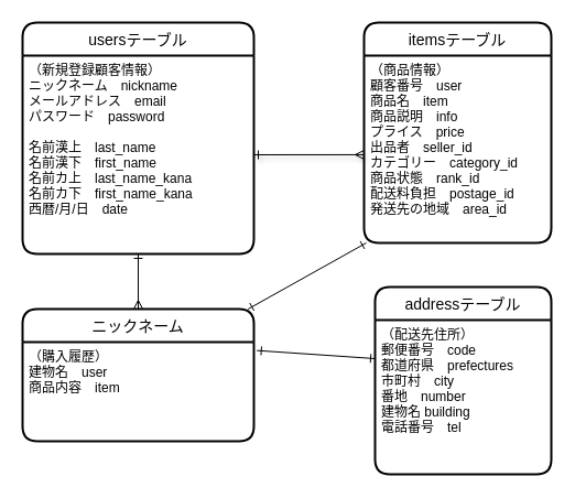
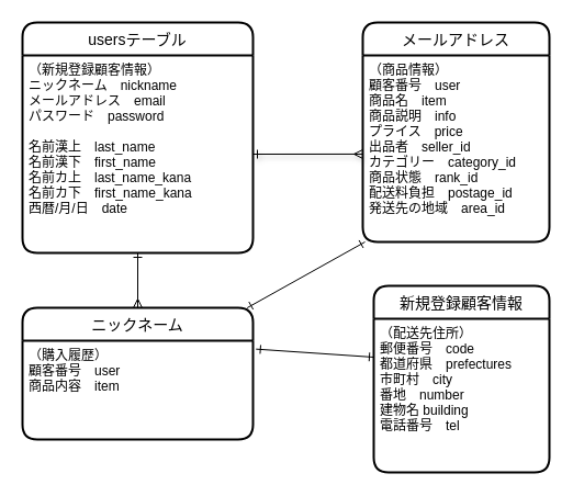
  <mxCell id="0" />
  <mxCell id="1" parent="0" />
  <mxCell id="2" value="usersテーブル" style="swimlane;childLayout=stackLayout;horizontal=1;startSize=30;horizontalStack=0;rounded=1;fontSize=14;fontStyle=0;strokeWidth=2;resizeParent=0;resizeLast=1;shadow=0;dashed=0;align=center;" parent="1" vertex="1"><mxGeometry x="20" y="20" width="210" height="210" as="geometry" /></mxCell>
  <mxCell id="3" value="（新規登録顧客情報）&#10;ニックネーム　nickname&#10;メールアドレス　email&#10;パスワード　password&#10;&#10;名前漢上　last_name&#10;名前漢下　first_name&#10;名前カ上　last_name_kana&#10;名前カ下　first_name_kana&#10;西暦/月/日　date" style="align=left;strokeColor=none;fillColor=none;spacingLeft=4;fontSize=12;verticalAlign=top;resizable=0;rotatable=0;part=1;" parent="2" vertex="1"><mxGeometry y="30" width="210" height="180" as="geometry" /></mxCell>
- <mxCell id="4" value="itemsテーブル" style="swimlane;childLayout=stackLayout;horizontal=1;startSize=30;horizontalStack=0;rounded=1;fontSize=14;fontStyle=0;strokeWidth=2;resizeParent=0;resizeLast=1;shadow=0;dashed=0;align=center;" parent="1" vertex="1"><mxGeometry x="330" y="20" width="170" height="200" as="geometry" /></mxCell>
+ <mxCell id="4" value="メールアドレス" style="swimlane;childLayout=stackLayout;horizontal=1;startSize=30;horizontalStack=0;rounded=1;fontSize=14;fontStyle=0;strokeWidth=2;resizeParent=0;resizeLast=1;shadow=0;dashed=0;align=center;" parent="1" vertex="1"><mxGeometry x="330" y="20" width="170" height="200" as="geometry" /></mxCell>
  <mxCell id="5" value="（商品情報）&#10;顧客番号　user&#10;商品名　item&#10;商品説明　info&#10;プライス　price&#10;出品者　seller_id&#10;カテゴリー　category_id&#10;商品状態　rank_id&#10;配送料負担　postage_id&#10;発送先の地域　area_id" style="align=left;strokeColor=none;fillColor=none;spacingLeft=4;fontSize=12;verticalAlign=top;resizable=0;rotatable=0;part=1;" parent="4" vertex="1"><mxGeometry y="30" width="170" height="170" as="geometry" /></mxCell>
- <mxCell id="6" value="addressテーブル" style="swimlane;childLayout=stackLayout;horizontal=1;startSize=30;horizontalStack=0;rounded=1;fontSize=14;fontStyle=0;strokeWidth=2;resizeParent=0;resizeLast=1;shadow=0;dashed=0;align=center;" parent="1" vertex="1"><mxGeometry x="340" y="260" width="160" height="170" as="geometry" /></mxCell>
+ <mxCell id="6" value="新規登録顧客情報" style="swimlane;childLayout=stackLayout;horizontal=1;startSize=30;horizontalStack=0;rounded=1;fontSize=14;fontStyle=0;strokeWidth=2;resizeParent=0;resizeLast=1;shadow=0;dashed=0;align=center;" parent="1" vertex="1"><mxGeometry x="340" y="260" width="160" height="170" as="geometry" /></mxCell>
  <mxCell id="7" value="（配送先住所）&#10;郵便番号　code&#10;都道府県　prefectures&#10;市町村　city&#10;番地　number&#10;建物名 building&#10;電話番号　tel" style="align=left;strokeColor=none;fillColor=none;spacingLeft=4;fontSize=12;verticalAlign=top;resizable=0;rotatable=0;part=1;" parent="6" vertex="1"><mxGeometry y="30" width="160" height="140" as="geometry" /></mxCell>
  <mxCell id="8" value="ニックネーム" style="swimlane;childLayout=stackLayout;horizontal=1;startSize=30;horizontalStack=0;rounded=1;fontSize=14;fontStyle=0;strokeWidth=2;resizeParent=0;resizeLast=1;shadow=0;dashed=0;align=center;" parent="1" vertex="1"><mxGeometry x="20" y="280" width="210" height="120" as="geometry" /></mxCell>
- <mxCell id="9" value="（購入履歴）&#10;建物名　user&#10;商品内容　item" style="align=left;strokeColor=none;fillColor=none;spacingLeft=4;fontSize=12;verticalAlign=top;resizable=0;rotatable=0;part=1;" parent="8" vertex="1"><mxGeometry y="30" width="210" height="90" as="geometry" /></mxCell>
+ <mxCell id="9" value="（購入履歴）&#10;顧客番号　user&#10;商品内容　item" style="align=left;strokeColor=none;fillColor=none;spacingLeft=4;fontSize=12;verticalAlign=top;resizable=0;rotatable=0;part=1;" parent="8" vertex="1"><mxGeometry y="30" width="210" height="90" as="geometry" /></mxCell>
  <mxCell id="10" style="edgeStyle=orthogonalEdgeStyle;rounded=0;orthogonalLoop=1;jettySize=auto;html=1;exitX=0.5;exitY=0;exitDx=0;exitDy=0;entryX=0.5;entryY=1;entryDx=0;entryDy=0;startArrow=ERmany;startFill=0;endArrow=ERone;endFill=0;" parent="1" source="8" target="3" edge="1"><mxGeometry relative="1" as="geometry" /></mxCell>
  <mxCell id="11" style="rounded=0;orthogonalLoop=1;jettySize=auto;html=1;exitX=0;exitY=0.5;exitDx=0;exitDy=0;shadow=1;startArrow=ERone;startFill=0;entryX=0;entryY=0.529;entryDx=0;entryDy=0;entryPerimeter=0;endArrow=ERmany;endFill=0;" parent="1" target="5" edge="1"><mxGeometry relative="1" as="geometry"><mxPoint x="320" y="140" as="targetPoint" /><mxPoint x="230" y="140" as="sourcePoint" /><Array as="points" /></mxGeometry></mxCell>
  <mxCell id="12" style="edgeStyle=none;rounded=0;orthogonalLoop=1;jettySize=auto;html=1;exitX=0;exitY=0.25;exitDx=0;exitDy=0;entryX=1.013;entryY=0.085;entryDx=0;entryDy=0;entryPerimeter=0;startArrow=ERone;startFill=0;endArrow=ERone;endFill=0;" parent="1" source="7" target="9" edge="1"><mxGeometry relative="1" as="geometry" /></mxCell>
  <mxCell id="13" style="edgeStyle=none;rounded=0;orthogonalLoop=1;jettySize=auto;html=1;exitX=0;exitY=1;exitDx=0;exitDy=0;entryX=1.013;entryY=0.085;entryDx=0;entryDy=0;entryPerimeter=0;startArrow=ERone;startFill=0;endArrow=ERone;endFill=0;" edge="1" parent="1"><mxGeometry relative="1" as="geometry"><mxPoint x="332" y="220" as="sourcePoint" /><mxPoint x="224.73" y="280" as="targetPoint" /></mxGeometry></mxCell>
